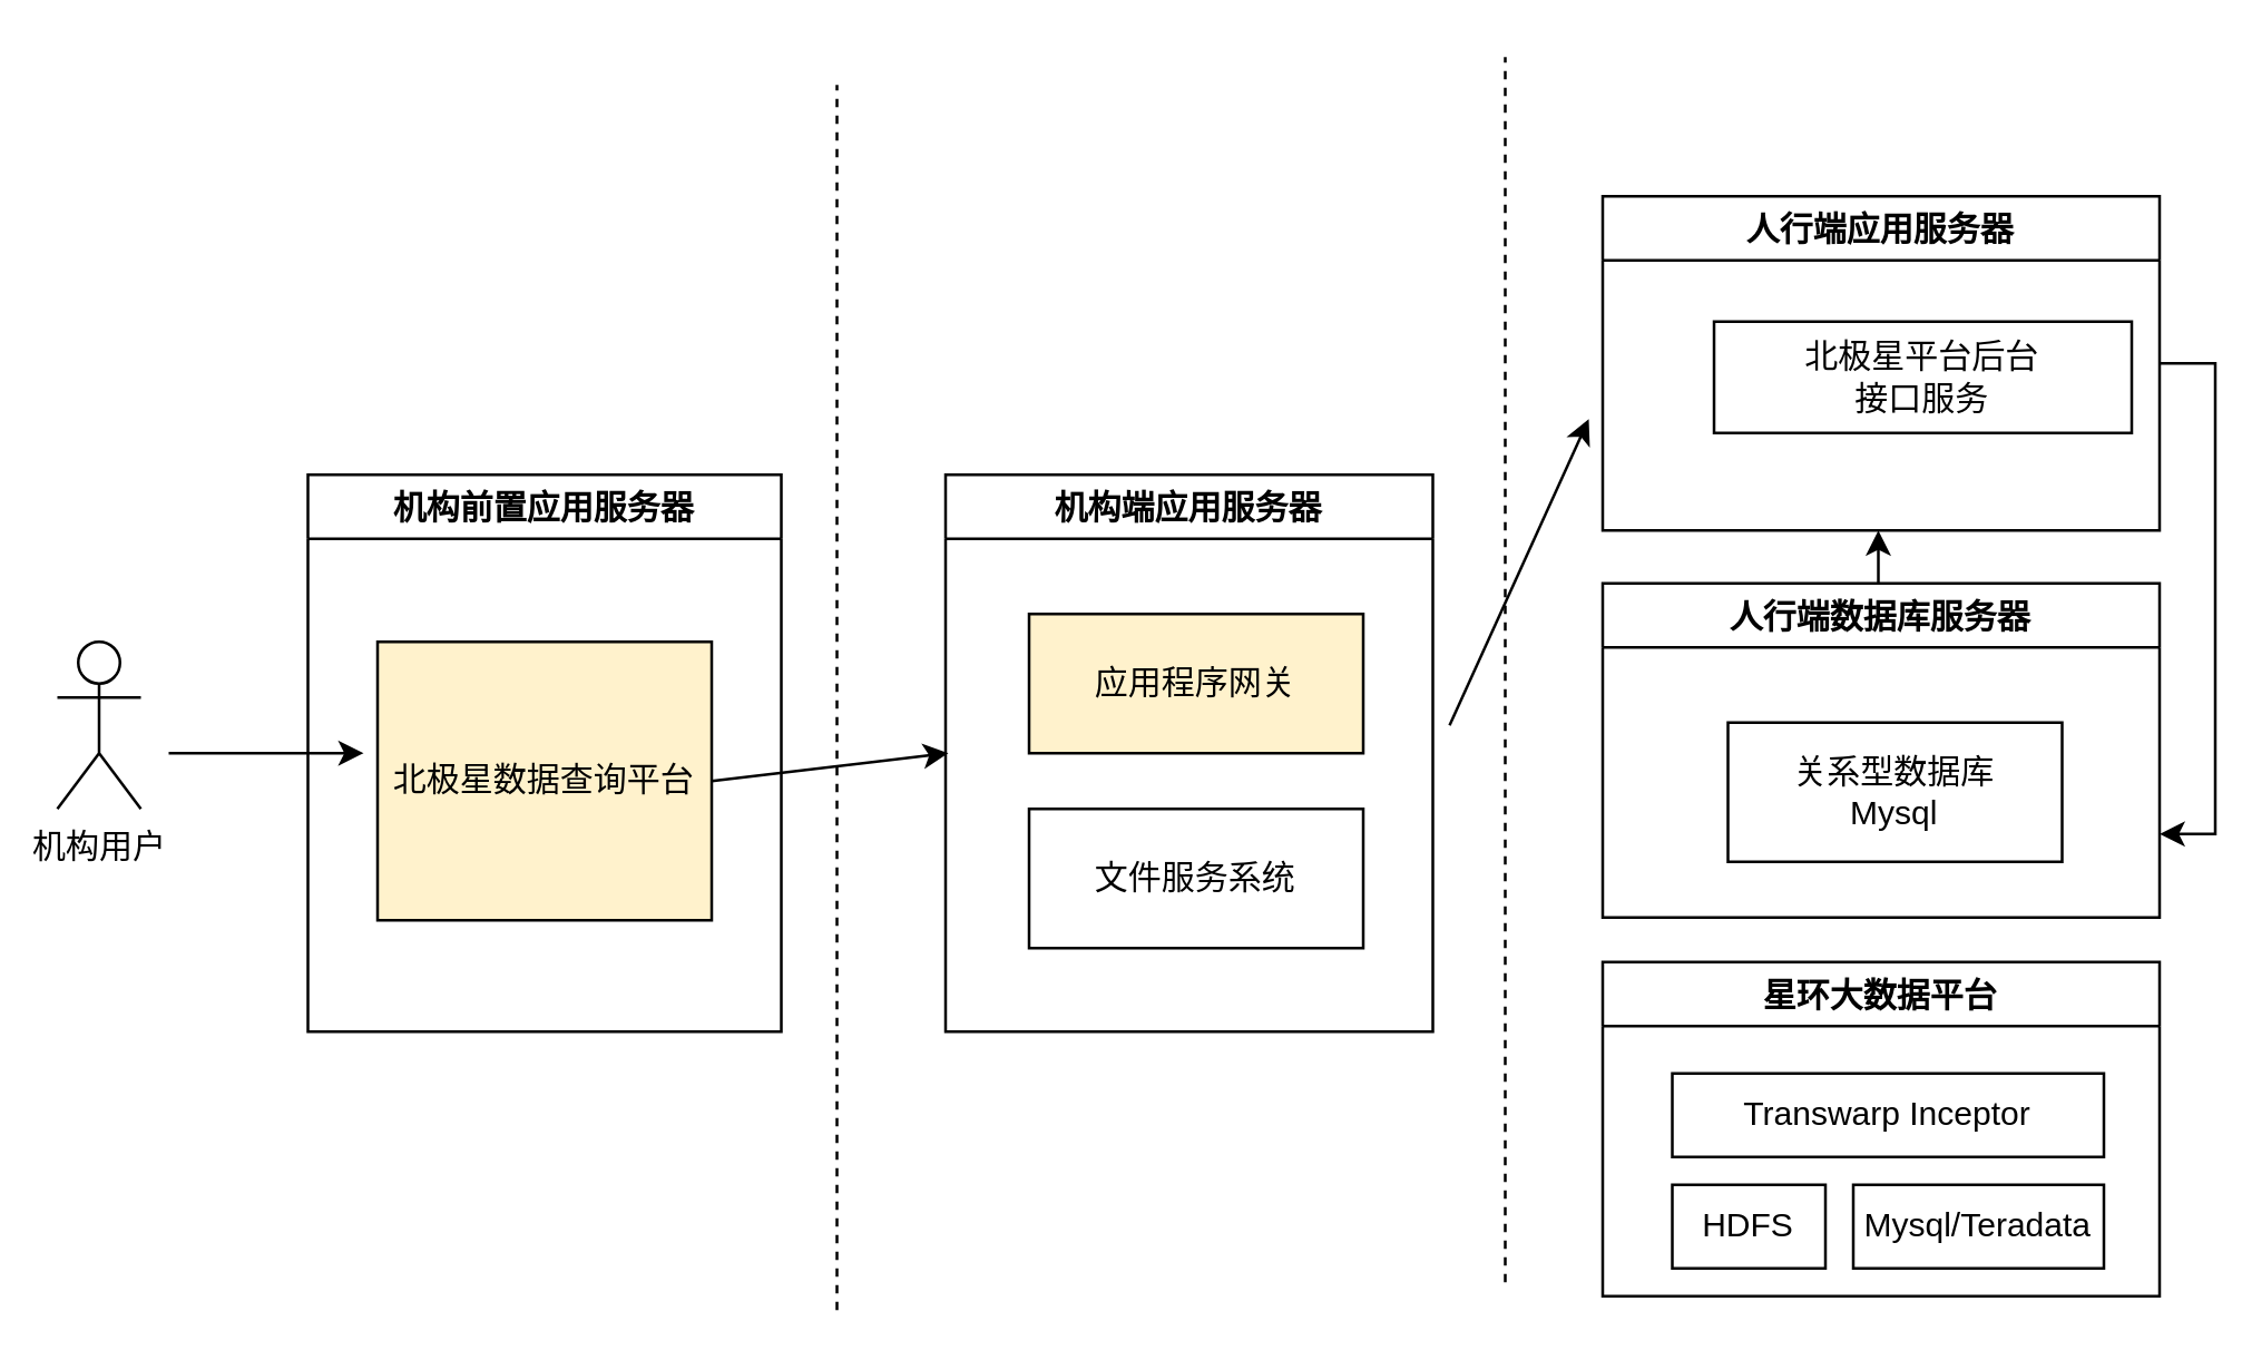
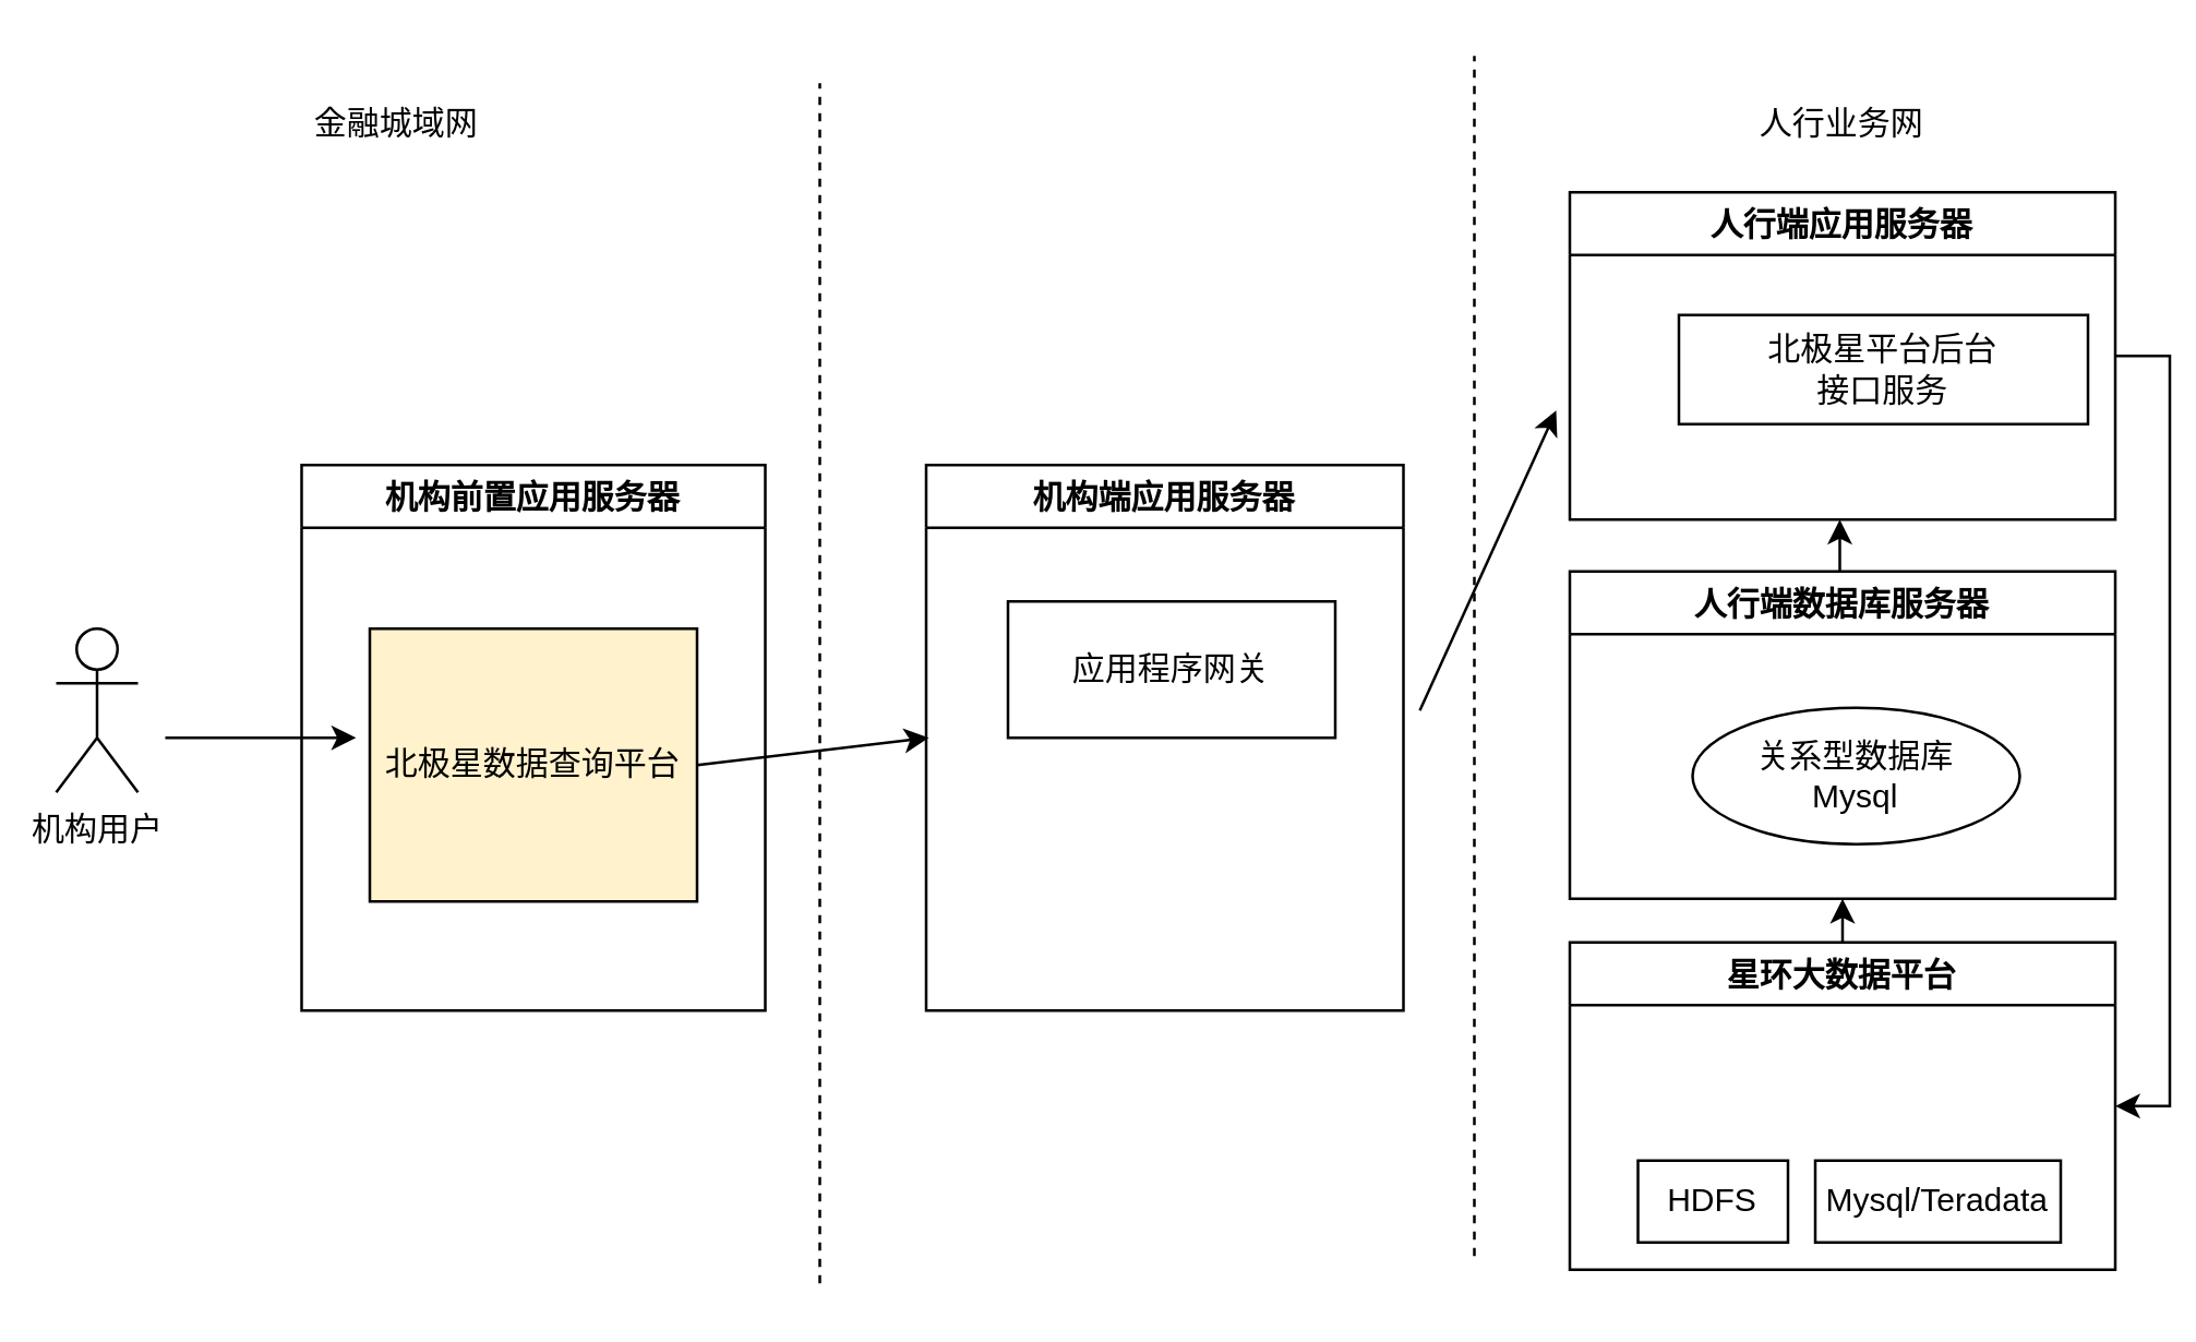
  <mxCell id="0" />
  <mxCell id="1" parent="0" />
  <mxCell id="2" value="" style="endArrow=none;dashed=1;html=1;rounded=0;" edge="1" parent="1"><mxGeometry width="50" height="50" relative="1" as="geometry"><mxPoint x="300" y="470" as="sourcePoint" /><mxPoint x="300" y="30" as="targetPoint" /></mxGeometry></mxCell>
  <mxCell id="3" value="" style="endArrow=none;dashed=1;html=1;rounded=0;" edge="1" parent="1"><mxGeometry width="50" height="50" relative="1" as="geometry"><mxPoint x="540" y="460" as="sourcePoint" /><mxPoint x="540" y="20" as="targetPoint" /></mxGeometry></mxCell>
+ <mxCell id="4" value="金融城域网" style="text;html=1;strokeColor=none;fillColor=none;align=center;verticalAlign=middle;whiteSpace=wrap;rounded=0;" vertex="1" parent="1"><mxGeometry x="100" y="30" width="90" height="30" as="geometry" /></mxCell>
+ <mxCell id="5" value="人行业务网" style="text;html=1;strokeColor=none;fillColor=none;align=center;verticalAlign=middle;whiteSpace=wrap;rounded=0;" vertex="1" parent="1"><mxGeometry x="630" y="30" width="90" height="30" as="geometry" /></mxCell>
  <mxCell id="6" value="机构用户" style="shape=umlActor;verticalLabelPosition=bottom;verticalAlign=top;html=1;outlineConnect=0;" vertex="1" parent="1"><mxGeometry x="20" y="230" width="30" height="60" as="geometry" /></mxCell>
  <mxCell id="7" value="机构端应用服务器" style="swimlane;" vertex="1" parent="1"><mxGeometry x="339" y="170" width="175" height="200" as="geometry" /></mxCell>
- <mxCell id="8" value="应用程序网关" style="whiteSpace=wrap;html=1;fillColor=#fff2cc;" vertex="1" parent="7"><mxGeometry x="30" y="50" width="120" height="50" as="geometry" /></mxCell>
- <mxCell id="9" value="文件服务系统" style="whiteSpace=wrap;html=1;" vertex="1" parent="7"><mxGeometry x="30" y="120" width="120" height="50" as="geometry" /></mxCell>
+ <mxCell id="8" value="应用程序网关" style="whiteSpace=wrap;html=1;" vertex="1" parent="7"><mxGeometry x="30" y="50" width="120" height="50" as="geometry" /></mxCell>
  <mxCell id="10" value="机构前置应用服务器" style="swimlane;" vertex="1" parent="1"><mxGeometry x="110" y="170" width="170" height="200" as="geometry" /></mxCell>
  <mxCell id="11" value="北极星数据查询平台" style="whiteSpace=wrap;html=1;fillColor=#fff2cc;" vertex="1" parent="10"><mxGeometry x="25" y="60" width="120" height="100" as="geometry" /></mxCell>
  <mxCell id="12" value="" style="endArrow=classic;html=1;rounded=0;" edge="1" parent="1"><mxGeometry width="50" height="50" relative="1" as="geometry"><mxPoint x="60" y="270" as="sourcePoint" /><mxPoint x="130" y="270" as="targetPoint" /></mxGeometry></mxCell>
  <mxCell id="13" value="" style="endArrow=classic;html=1;rounded=0;exitX=1;exitY=0.5;exitDx=0;exitDy=0;" edge="1" parent="1" source="11"><mxGeometry width="50" height="50" relative="1" as="geometry"><mxPoint x="270" y="250" as="sourcePoint" /><mxPoint x="340" y="270" as="targetPoint" /></mxGeometry></mxCell>
- <mxCell id="14" style="edgeStyle=orthogonalEdgeStyle;rounded=0;orthogonalLoop=1;jettySize=auto;html=1;exitX=1;exitY=0.5;exitDx=0;exitDy=0;entryX=1;entryY=0.75;entryDx=0;entryDy=0;" edge="1" parent="1" source="16" target="20"><mxGeometry relative="1" as="geometry" /></mxCell>
+ <mxCell id="15" style="edgeStyle=orthogonalEdgeStyle;rounded=0;orthogonalLoop=1;jettySize=auto;html=1;exitX=1;exitY=0.5;exitDx=0;exitDy=0;entryX=1;entryY=0.5;entryDx=0;entryDy=0;" edge="1" parent="1" source="16" target="23"><mxGeometry relative="1" as="geometry" /></mxCell>
  <mxCell id="16" value="人行端应用服务器" style="swimlane;" vertex="1" parent="1"><mxGeometry x="575" y="70" width="200" height="120" as="geometry" /></mxCell>
  <mxCell id="17" value="北极星平台后台&lt;br&gt;接口服务" style="whiteSpace=wrap;html=1;" vertex="1" parent="16"><mxGeometry x="40" y="45" width="150" height="40" as="geometry" /></mxCell>
  <mxCell id="18" value="" style="endArrow=classic;html=1;rounded=0;" edge="1" parent="16"><mxGeometry width="50" height="50" relative="1" as="geometry"><mxPoint x="-55" y="190" as="sourcePoint" /><mxPoint x="-5" y="80" as="targetPoint" /></mxGeometry></mxCell>
  <mxCell id="19" style="edgeStyle=orthogonalEdgeStyle;rounded=0;orthogonalLoop=1;jettySize=auto;html=1;exitX=0.25;exitY=0;exitDx=0;exitDy=0;entryX=0.25;entryY=1;entryDx=0;entryDy=0;" edge="1" parent="1"><mxGeometry relative="1" as="geometry"><mxPoint x="674" y="209" as="sourcePoint" /><mxPoint x="674" y="190" as="targetPoint" /></mxGeometry></mxCell>
  <mxCell id="20" value="人行端数据库服务器" style="swimlane;" vertex="1" parent="1"><mxGeometry x="575" y="209" width="200" height="120" as="geometry" /></mxCell>
- <mxCell id="21" value="关系型数据库&lt;br&gt;Mysql" style="whiteSpace=wrap;html=1;" vertex="1" parent="20"><mxGeometry x="45" y="50" width="120" height="50" as="geometry" /></mxCell>
+ <mxCell id="21" value="关系型数据库&lt;br&gt;Mysql" style="ellipse;whiteSpace=wrap;html=1;" vertex="1" parent="20"><mxGeometry x="45" y="50" width="120" height="50" as="geometry" /></mxCell>
+ <mxCell id="22" style="edgeStyle=orthogonalEdgeStyle;rounded=0;orthogonalLoop=1;jettySize=auto;html=1;exitX=0.5;exitY=0;exitDx=0;exitDy=0;entryX=0.5;entryY=1;entryDx=0;entryDy=0;" edge="1" parent="1" source="23" target="20"><mxGeometry relative="1" as="geometry" /></mxCell>
  <mxCell id="23" value="星环大数据平台" style="swimlane;" vertex="1" parent="1"><mxGeometry x="575" y="345" width="200" height="120" as="geometry" /></mxCell>
- <mxCell id="24" value="Transwarp Inceptor" style="whiteSpace=wrap;html=1;" vertex="1" parent="23"><mxGeometry x="25" y="40" width="155" height="30" as="geometry" /></mxCell>
  <mxCell id="25" value="HDFS" style="whiteSpace=wrap;html=1;" vertex="1" parent="23"><mxGeometry x="25" y="80" width="55" height="30" as="geometry" /></mxCell>
  <mxCell id="26" value="Mysql/Teradata" style="whiteSpace=wrap;html=1;" vertex="1" parent="23"><mxGeometry x="90" y="80" width="90" height="30" as="geometry" /></mxCell>
